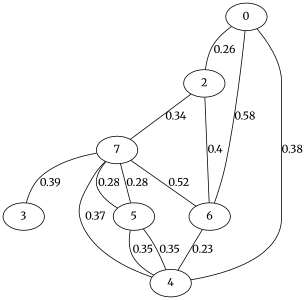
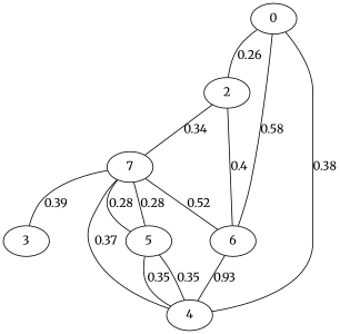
  graph {
    fontname=Merriweather
    node [fontname=Merriweather]
    edge [fontname=Merriweather]
    0
    2
    4
    7
    5
    3
    6
    0 -- 2 [label=0.26]
    0 -- 4 [label=0.38]
    2 -- 7 [label=0.34]
    4 -- 7 [label=0.37]
    4 -- 5 [label=0.35]
    7 -- 5 [label=0.28]
    7 -- 3 [label=0.39]
    7 -- 6 [label=0.52]
    5 -- 4 [label=0.35]
    5 -- 7 [label=0.28]
    6 -- 0 [label=0.58]
    6 -- 2 [label=0.4]
-   6 -- 4 [label=0.23]
+   6 -- 4 [label=0.93]
  }
